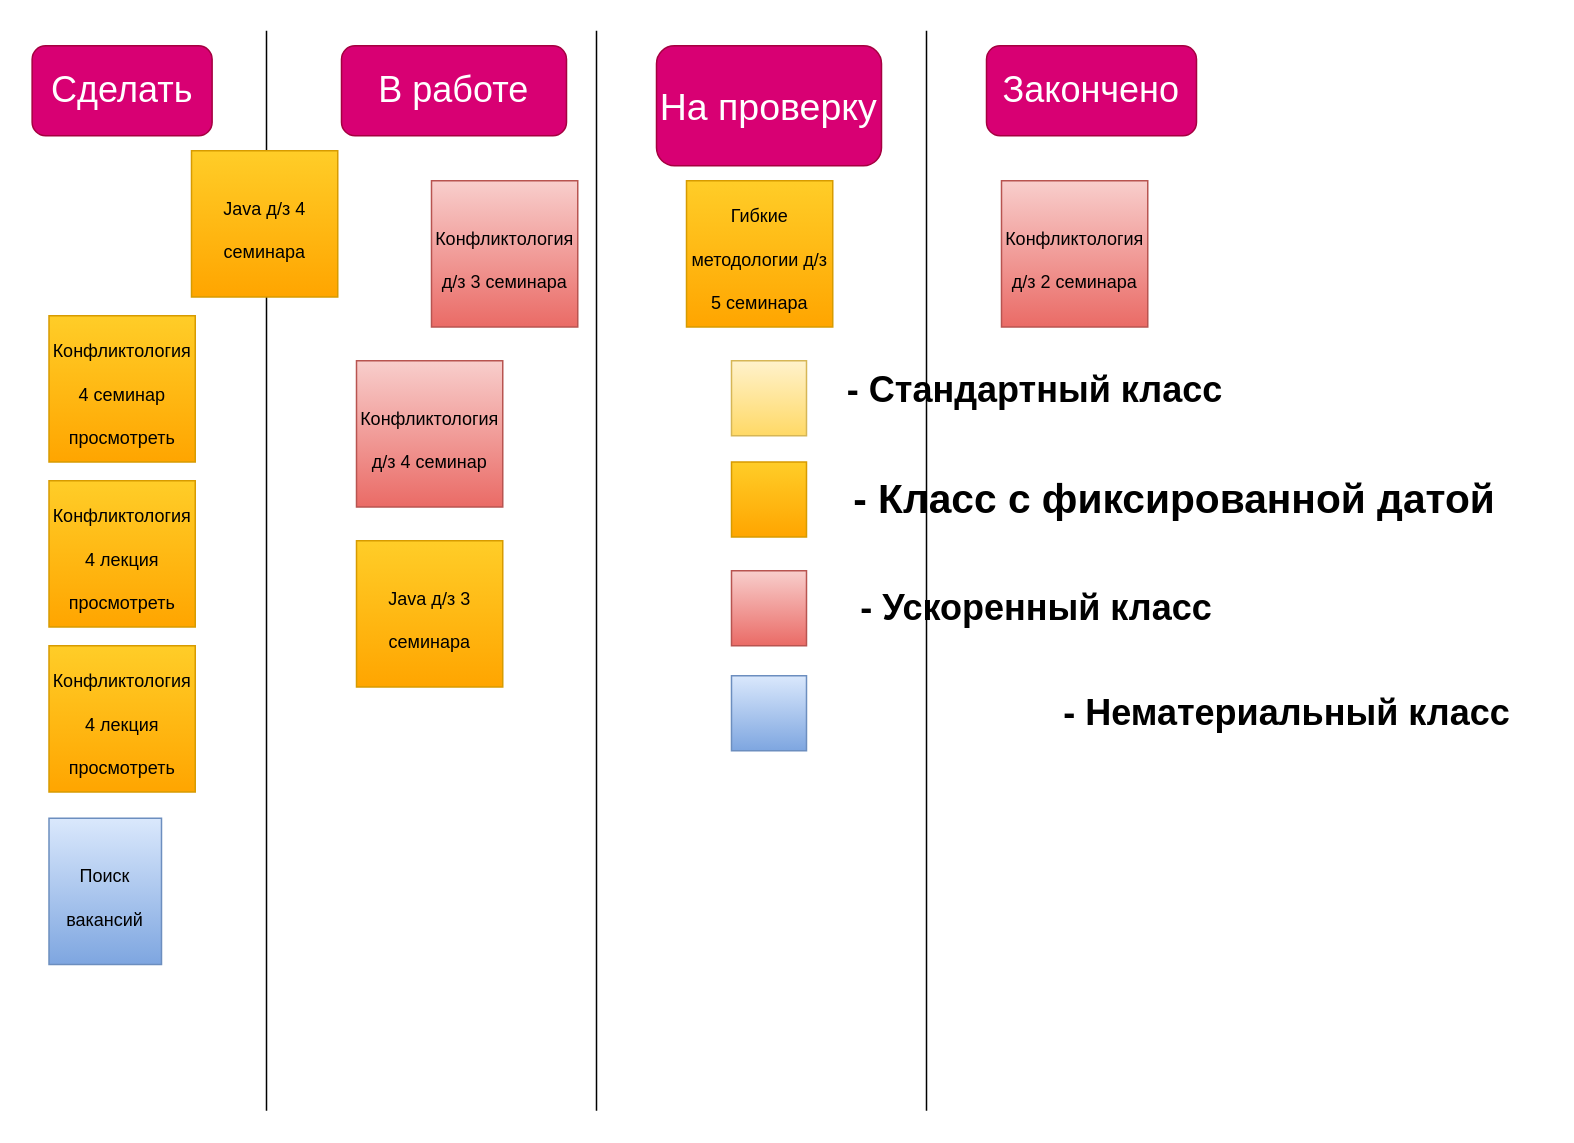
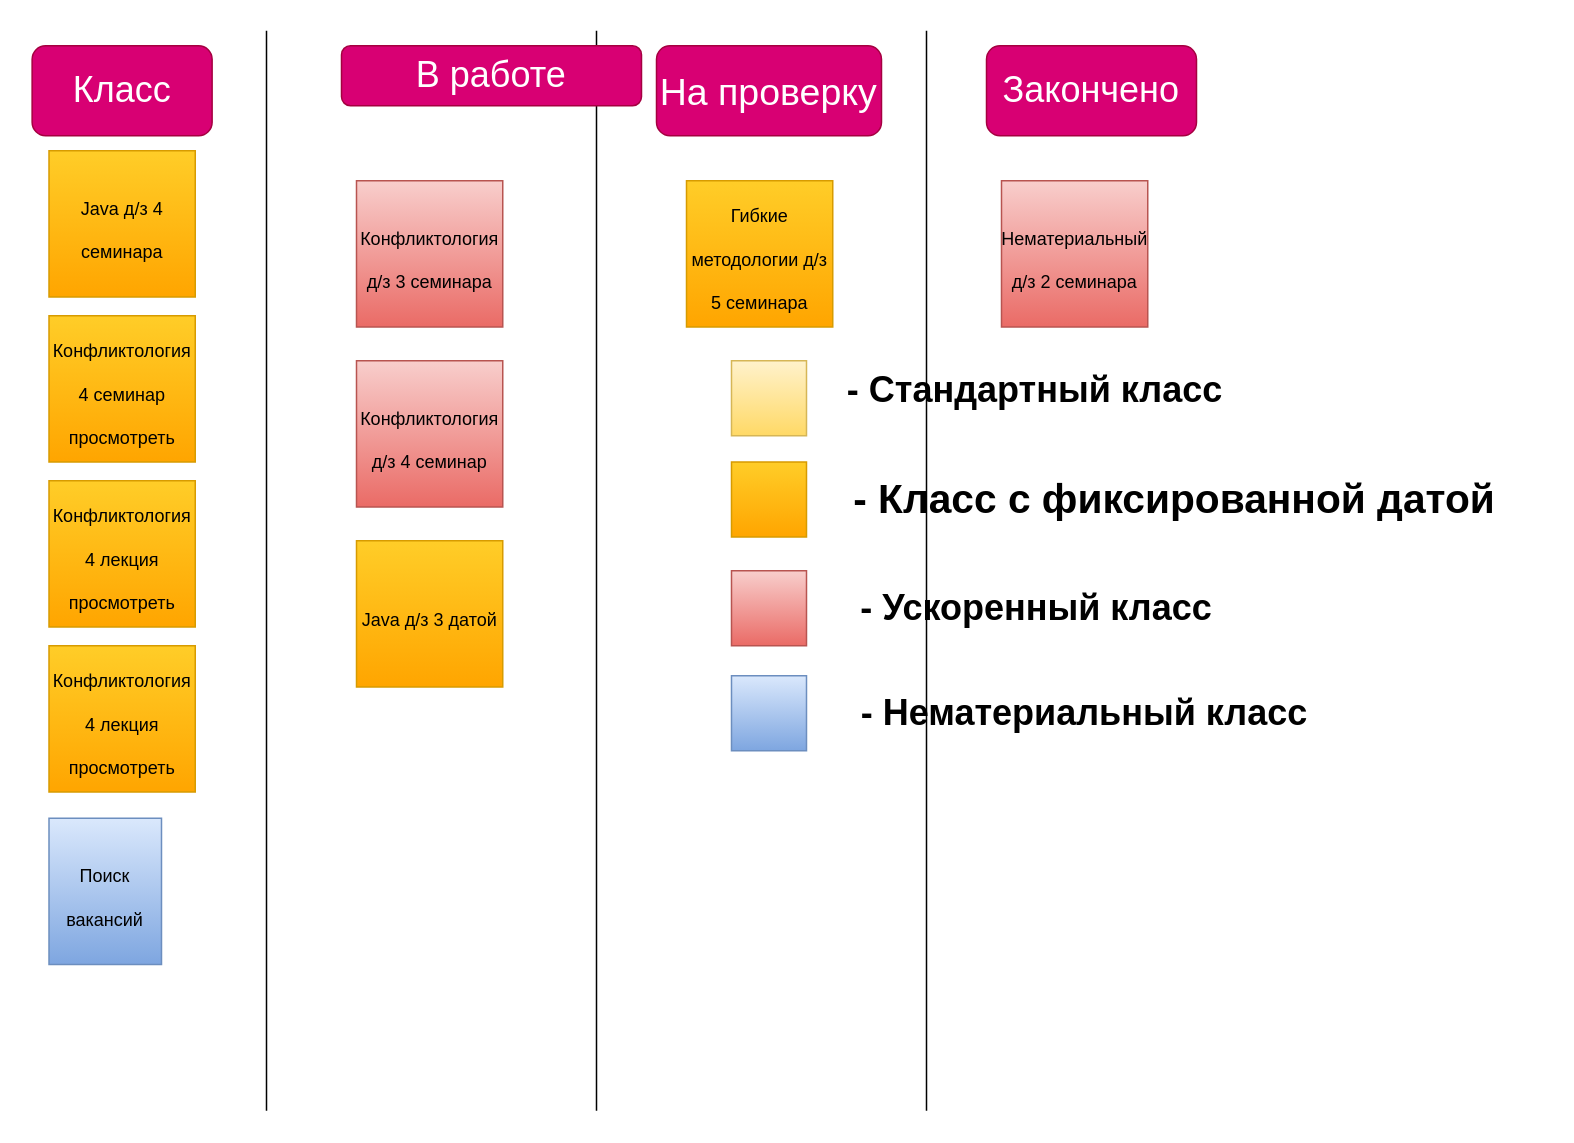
  <mxCell id="0" />
  <mxCell id="1" parent="0" />
  <mxCell id="2" value="" style="endArrow=none;html=1;rounded=0;" parent="1" edge="1"><mxGeometry width="50" height="50" relative="1" as="geometry"><mxPoint x="177" y="740" as="sourcePoint" /><mxPoint x="177" y="20" as="targetPoint" /></mxGeometry></mxCell>
  <mxCell id="3" value="" style="endArrow=none;html=1;rounded=0;" parent="1" edge="1"><mxGeometry width="50" height="50" relative="1" as="geometry"><mxPoint x="397" y="740" as="sourcePoint" /><mxPoint x="397" y="20" as="targetPoint" /></mxGeometry></mxCell>
- <mxCell id="4" value="&lt;font style=&quot;font-size: 24px;&quot;&gt;Сделать&lt;/font&gt;" style="rounded=1;whiteSpace=wrap;html=1;fillColor=#d80073;strokeColor=#A50040;fontColor=#ffffff;" parent="1" vertex="1"><mxGeometry x="20.75" y="30" width="120" height="60" as="geometry" /></mxCell>
- <mxCell id="5" value="&lt;font style=&quot;font-size: 24px;&quot;&gt;В работе&lt;/font&gt;" style="rounded=1;whiteSpace=wrap;html=1;fillColor=#d80073;strokeColor=#A50040;fontColor=#ffffff;" parent="1" vertex="1"><mxGeometry x="227" y="30" width="150" height="60" as="geometry" /></mxCell>
+ <mxCell id="4" value="&lt;font style=&quot;font-size: 24px;&quot;&gt;Класс&lt;/font&gt;" style="rounded=1;whiteSpace=wrap;html=1;fillColor=#d80073;strokeColor=#A50040;fontColor=#ffffff;" parent="1" vertex="1"><mxGeometry x="20.75" y="30" width="120" height="60" as="geometry" /></mxCell>
+ <mxCell id="5" value="&lt;font style=&quot;font-size: 24px;&quot;&gt;В работе&lt;/font&gt;" style="rounded=1;whiteSpace=wrap;html=1;fillColor=#d80073;strokeColor=#A50040;fontColor=#ffffff;" parent="1" vertex="1"><mxGeometry x="227" y="30" width="200" height="40" as="geometry" /></mxCell>
  <mxCell id="6" value="&lt;font style=&quot;font-size: 24px;&quot;&gt;Закончено&lt;/font&gt;" style="rounded=1;whiteSpace=wrap;html=1;fillColor=#d80073;strokeColor=#A50040;fontColor=#ffffff;" parent="1" vertex="1"><mxGeometry x="657" y="30" width="140" height="60" as="geometry" /></mxCell>
- <mxCell id="7" value="&lt;font style=&quot;font-size: 12px;&quot;&gt;Java д/з 4 семинара&lt;/font&gt;" style="whiteSpace=wrap;html=1;aspect=fixed;fontSize=24;fillColor=#ffcd28;strokeColor=#d79b00;gradientColor=#ffa500;" parent="1" vertex="1"><mxGeometry x="127" y="100" width="97.5" height="97.5" as="geometry" /></mxCell>
+ <mxCell id="7" value="&lt;font style=&quot;font-size: 12px;&quot;&gt;Java д/з 4 семинара&lt;/font&gt;" style="whiteSpace=wrap;html=1;aspect=fixed;fontSize=24;fillColor=#ffcd28;strokeColor=#d79b00;gradientColor=#ffa500;" parent="1" vertex="1"><mxGeometry x="32" y="100" width="97.5" height="97.5" as="geometry" /></mxCell>
  <mxCell id="8" value="&lt;font style=&quot;font-size: 12px;&quot;&gt;Конфликтология 4 лекция просмотреть&lt;/font&gt;" style="whiteSpace=wrap;html=1;aspect=fixed;fontSize=24;fillColor=#ffcd28;strokeColor=#d79b00;gradientColor=#ffa500;" parent="1" vertex="1"><mxGeometry x="32" y="320" width="97.5" height="97.5" as="geometry" /></mxCell>
  <mxCell id="9" value="&lt;font style=&quot;font-size: 12px;&quot;&gt;Конфликтология 4 семинар просмотреть&lt;/font&gt;" style="whiteSpace=wrap;html=1;aspect=fixed;fontSize=24;fillColor=#ffcd28;strokeColor=#d79b00;gradientColor=#ffa500;" parent="1" vertex="1"><mxGeometry x="32" y="210" width="97.5" height="97.5" as="geometry" /></mxCell>
  <mxCell id="10" value="&lt;font style=&quot;font-size: 12px;&quot;&gt;Конфликтология д/з 4 семинар&lt;/font&gt;" style="whiteSpace=wrap;html=1;aspect=fixed;fontSize=24;fillColor=#f8cecc;strokeColor=#b85450;gradientColor=#ea6b66;" parent="1" vertex="1"><mxGeometry x="237" y="240" width="97.5" height="97.5" as="geometry" /></mxCell>
  <mxCell id="11" value="&lt;font style=&quot;font-size: 12px;&quot;&gt;Конфликтология 4 лекция просмотреть&lt;/font&gt;" style="whiteSpace=wrap;html=1;aspect=fixed;fontSize=24;fillColor=#ffcd28;strokeColor=#d79b00;gradientColor=#ffa500;" parent="1" vertex="1"><mxGeometry x="32" y="430" width="97.5" height="97.5" as="geometry" /></mxCell>
  <mxCell id="12" value="&lt;font style=&quot;font-size: 12px;&quot;&gt;Гибкие методологии д/з 5 семинара&lt;/font&gt;" style="whiteSpace=wrap;html=1;aspect=fixed;fontSize=24;fillColor=#ffcd28;strokeColor=#d79b00;gradientColor=#ffa500;" parent="1" vertex="1"><mxGeometry x="457" y="120" width="97.5" height="97.5" as="geometry" /></mxCell>
- <mxCell id="13" value="&lt;font style=&quot;font-size: 25px;&quot;&gt;На проверку&lt;/font&gt;" style="rounded=1;whiteSpace=wrap;html=1;fillColor=#d80073;strokeColor=#A50040;fontColor=#ffffff;" parent="1" vertex="1"><mxGeometry x="437" y="30" width="150" height="80" as="geometry" /></mxCell>
+ <mxCell id="13" value="&lt;font style=&quot;font-size: 25px;&quot;&gt;На проверку&lt;/font&gt;" style="rounded=1;whiteSpace=wrap;html=1;fillColor=#d80073;strokeColor=#A50040;fontColor=#ffffff;" parent="1" vertex="1"><mxGeometry x="437" y="30" width="150" height="60" as="geometry" /></mxCell>
  <mxCell id="14" value="" style="endArrow=none;html=1;rounded=0;" parent="1" edge="1"><mxGeometry width="50" height="50" relative="1" as="geometry"><mxPoint x="617" y="740" as="sourcePoint" /><mxPoint x="617" y="20" as="targetPoint" /></mxGeometry></mxCell>
- <mxCell id="15" value="&lt;font style=&quot;font-size: 12px;&quot;&gt;Конфликтология д/з 3 семинара&lt;/font&gt;" style="whiteSpace=wrap;html=1;aspect=fixed;fontSize=24;fillColor=#f8cecc;strokeColor=#b85450;gradientColor=#ea6b66;" parent="1" vertex="1"><mxGeometry x="287" y="120" width="97.5" height="97.5" as="geometry" /></mxCell>
- <mxCell id="16" value="&lt;font style=&quot;font-size: 12px;&quot;&gt;Java д/з 3 семинара &lt;/font&gt;" style="whiteSpace=wrap;html=1;aspect=fixed;fontSize=24;fillColor=#ffcd28;strokeColor=#d79b00;gradientColor=#ffa500;" parent="1" vertex="1"><mxGeometry x="237" y="360" width="97.5" height="97.5" as="geometry" /></mxCell>
- <mxCell id="17" value="&lt;font style=&quot;font-size: 12px;&quot;&gt;Конфликтология д/з 2 семинара&lt;/font&gt;" style="whiteSpace=wrap;html=1;aspect=fixed;fontSize=24;fillColor=#f8cecc;strokeColor=#b85450;gradientColor=#ea6b66;" parent="1" vertex="1"><mxGeometry x="667" y="120" width="97.5" height="97.5" as="geometry" /></mxCell>
+ <mxCell id="15" value="&lt;font style=&quot;font-size: 12px;&quot;&gt;Конфликтология д/з 3 семинара&lt;/font&gt;" style="whiteSpace=wrap;html=1;aspect=fixed;fontSize=24;fillColor=#f8cecc;strokeColor=#b85450;gradientColor=#ea6b66;" parent="1" vertex="1"><mxGeometry x="237" y="120" width="97.5" height="97.5" as="geometry" /></mxCell>
+ <mxCell id="16" value="&lt;font style=&quot;font-size: 12px;&quot;&gt;Java д/з 3 датой &lt;/font&gt;" style="whiteSpace=wrap;html=1;aspect=fixed;fontSize=24;fillColor=#ffcd28;strokeColor=#d79b00;gradientColor=#ffa500;" parent="1" vertex="1"><mxGeometry x="237" y="360" width="97.5" height="97.5" as="geometry" /></mxCell>
+ <mxCell id="17" value="&lt;font style=&quot;font-size: 12px;&quot;&gt;Нематериальный д/з 2 семинара&lt;/font&gt;" style="whiteSpace=wrap;html=1;aspect=fixed;fontSize=24;fillColor=#f8cecc;strokeColor=#b85450;gradientColor=#ea6b66;" parent="1" vertex="1"><mxGeometry x="667" y="120" width="97.5" height="97.5" as="geometry" /></mxCell>
  <mxCell id="18" value="&lt;font style=&quot;font-size: 12px;&quot;&gt;Поиск вакансий&lt;/font&gt;" style="whiteSpace=wrap;html=1;aspect=fixed;fontSize=24;fillColor=#dae8fc;strokeColor=#6c8ebf;gradientColor=#7ea6e0;" parent="1" vertex="1"><mxGeometry x="32" y="545" width="75" height="97.5" as="geometry" /></mxCell>
  <mxCell id="19" value="" style="whiteSpace=wrap;html=1;aspect=fixed;fontSize=24;fillColor=#f8cecc;strokeColor=#b85450;gradientColor=#ea6b66;" vertex="1" parent="1"><mxGeometry x="487" y="380" width="50" height="50" as="geometry" /></mxCell>
  <mxCell id="20" value="" style="whiteSpace=wrap;html=1;aspect=fixed;fontSize=24;fillColor=#ffcd28;strokeColor=#d79b00;gradientColor=#ffa500;" vertex="1" parent="1"><mxGeometry x="487" y="307.5" width="50" height="50" as="geometry" /></mxCell>
  <mxCell id="21" value="" style="whiteSpace=wrap;html=1;aspect=fixed;fontSize=24;fillColor=#dae8fc;strokeColor=#6c8ebf;gradientColor=#7ea6e0;" vertex="1" parent="1"><mxGeometry x="487" y="450" width="50" height="50" as="geometry" /></mxCell>
  <mxCell id="22" value="" style="whiteSpace=wrap;html=1;aspect=fixed;fontSize=24;fillColor=#fff2cc;strokeColor=#d6b656;gradientColor=#ffd966;" vertex="1" parent="1"><mxGeometry x="487" y="240" width="50" height="50" as="geometry" /></mxCell>
  <mxCell id="23" value="- Стандартный класс" style="text;strokeColor=none;fillColor=none;html=1;fontSize=24;fontStyle=1;verticalAlign=middle;align=center;" vertex="1" parent="1"><mxGeometry x="554" y="240" width="270" height="40" as="geometry" /></mxCell>
  <mxCell id="24" value="&lt;font face=&quot;sans-serif&quot;&gt;&lt;span style=&quot;font-size: 27.138px&quot;&gt;- Класс с фиксированной датой&lt;/span&gt;&lt;/font&gt;" style="text;strokeColor=none;fillColor=none;html=1;fontSize=24;fontStyle=1;verticalAlign=middle;align=center;" vertex="1" parent="1"><mxGeometry x="537" y="312.5" width="490" height="40" as="geometry" /></mxCell>
  <mxCell id="25" value="- Ускоренный класс" style="text;strokeColor=none;fillColor=none;html=1;fontSize=24;fontStyle=1;verticalAlign=middle;align=center;" vertex="1" parent="1"><mxGeometry x="554.5" y="385" width="270" height="40" as="geometry" /></mxCell>
- <mxCell id="26" value="- Нематериальный класс" style="text;strokeColor=none;fillColor=none;html=1;fontSize=24;fontStyle=1;verticalAlign=middle;align=center;" vertex="1" parent="1"><mxGeometry x="702" y="455" width="310" height="40" as="geometry" /></mxCell>
+ <mxCell id="26" value="- Нематериальный класс" style="text;strokeColor=none;fillColor=none;html=1;fontSize=24;fontStyle=1;verticalAlign=middle;align=center;" vertex="1" parent="1"><mxGeometry x="567" y="455" width="310" height="40" as="geometry" /></mxCell>
